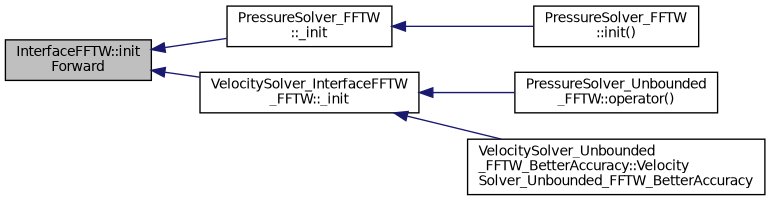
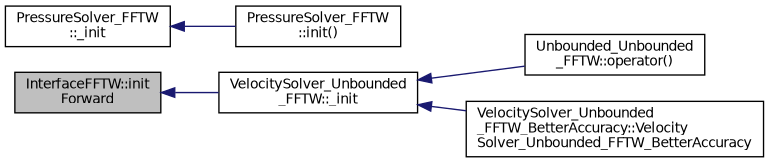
  digraph {
    rankdir=LR
    node [color=black fillcolor=white fontname=Helvetica fontsize=10 shape=record style=filled]
    edge [color=midnightblue dir=back fontname=Helvetica fontsize=10 labelfontname=Helvetica labelfontsize=10 style=solid]
    n1 [fillcolor=grey75 fontcolor=black height=0.2 label="InterfaceFFTW::init\lForward" width=0.4]
    n2 [height=0.2 label="PressureSolver_FFTW\l::_init" width=0.4]
-   n3 [height=0.2 label="VelocitySolver_InterfaceFFTW\l_FFTW::_init" width=0.4]
+   n3 [height=0.2 label="VelocitySolver_Unbounded\l_FFTW::_init" width=0.4]
    n4 [height=0.2 label="PressureSolver_FFTW\l::init()" width=0.4]
-   n5 [height=0.2 label="PressureSolver_Unbounded\l_FFTW::operator()" width=0.4]
+   n5 [height=0.2 label="Unbounded_Unbounded\l_FFTW::operator()" width=0.4]
    n6 [height=0.2 label="VelocitySolver_Unbounded\l_FFTW_BetterAccuracy::Velocity\lSolver_Unbounded_FFTW_BetterAccuracy" width=0.4]
-   n1 -> n2
    n1 -> n3
    n2 -> n4
    n3 -> n5
    n3 -> n6
  }
